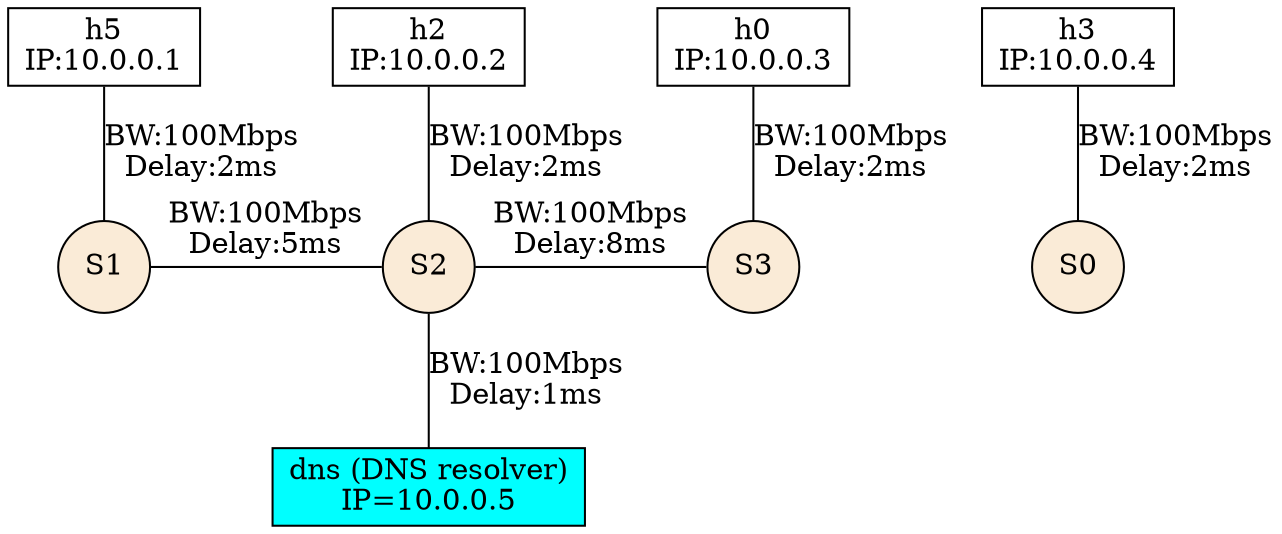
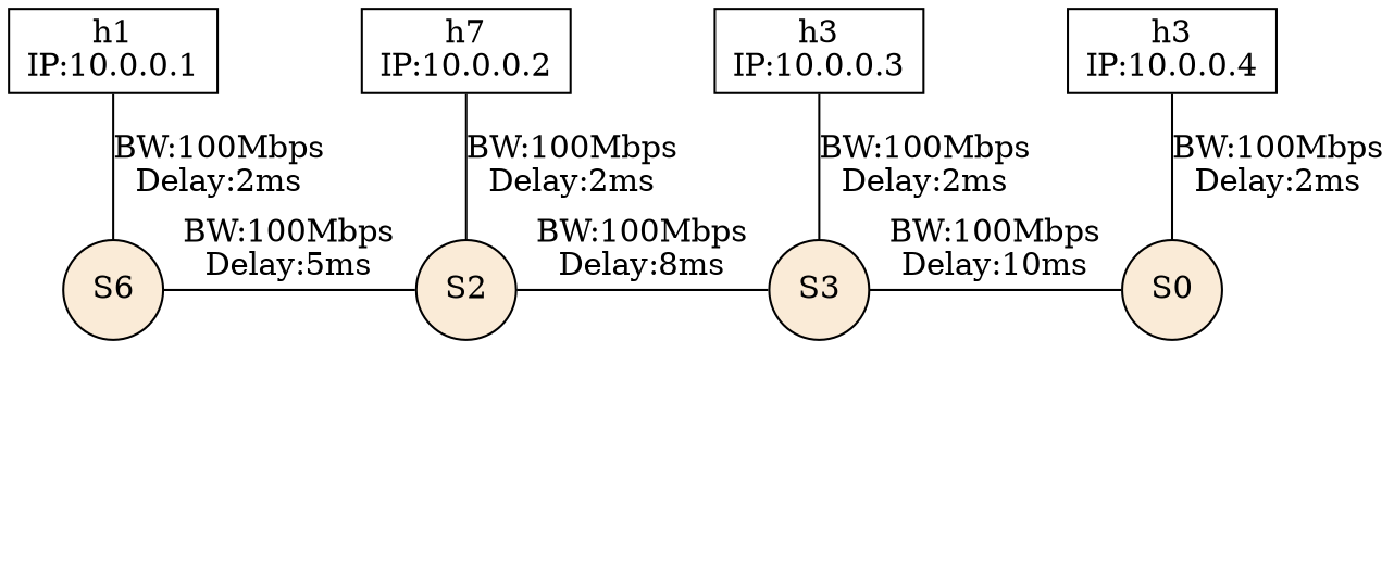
  graph {
    node [shape=rect style=filled]
-   n1 [fillcolor=antiquewhite label=S1 shape=circle]
+   n1 [fillcolor=antiquewhite label=S6 shape=circle]
    n2 [fillcolor=antiquewhite label=S2 shape=circle]
    n3 [fillcolor=antiquewhite label=S3 shape=circle]
    n4 [fillcolor=antiquewhite label=S0 shape=circle]
-   n5 [fillcolor=aqua label="dns (DNS resolver)\nIP=10.0.0.5"]
-   n6 [label="h5\nIP:10.0.0.1" style=""]
-   n7 [label="h2\nIP:10.0.0.2" style=""]
-   n8 [label="h0\nIP:10.0.0.3" style=""]
+   n6 [label="h1\nIP:10.0.0.1" style=""]
+   n7 [label="h7\nIP:10.0.0.2" style=""]
+   n8 [label="h3\nIP:10.0.0.3" style=""]
    n9 [label="h3\nIP:10.0.0.4" style=""]
    subgraph sub_1 {
      rank=same
      n1
      n2
      n3
      n4
    }
    n1 -- n2 [label="BW:100Mbps\nDelay:5ms"]
    n2 -- n3 [label="BW:100Mbps\nDelay:8ms"]
-   n2 -- n5 [label="BW:100Mbps\nDelay:1ms"]
+   n3 -- n4 [label="BW:100Mbps\nDelay:10ms"]
    n6 -- n1 [label="BW:100Mbps\nDelay:2ms"]
    n7 -- n2 [label="BW:100Mbps\nDelay:2ms"]
    n8 -- n3 [label="BW:100Mbps\nDelay:2ms"]
    n9 -- n4 [label="BW:100Mbps\nDelay:2ms"]
  }
